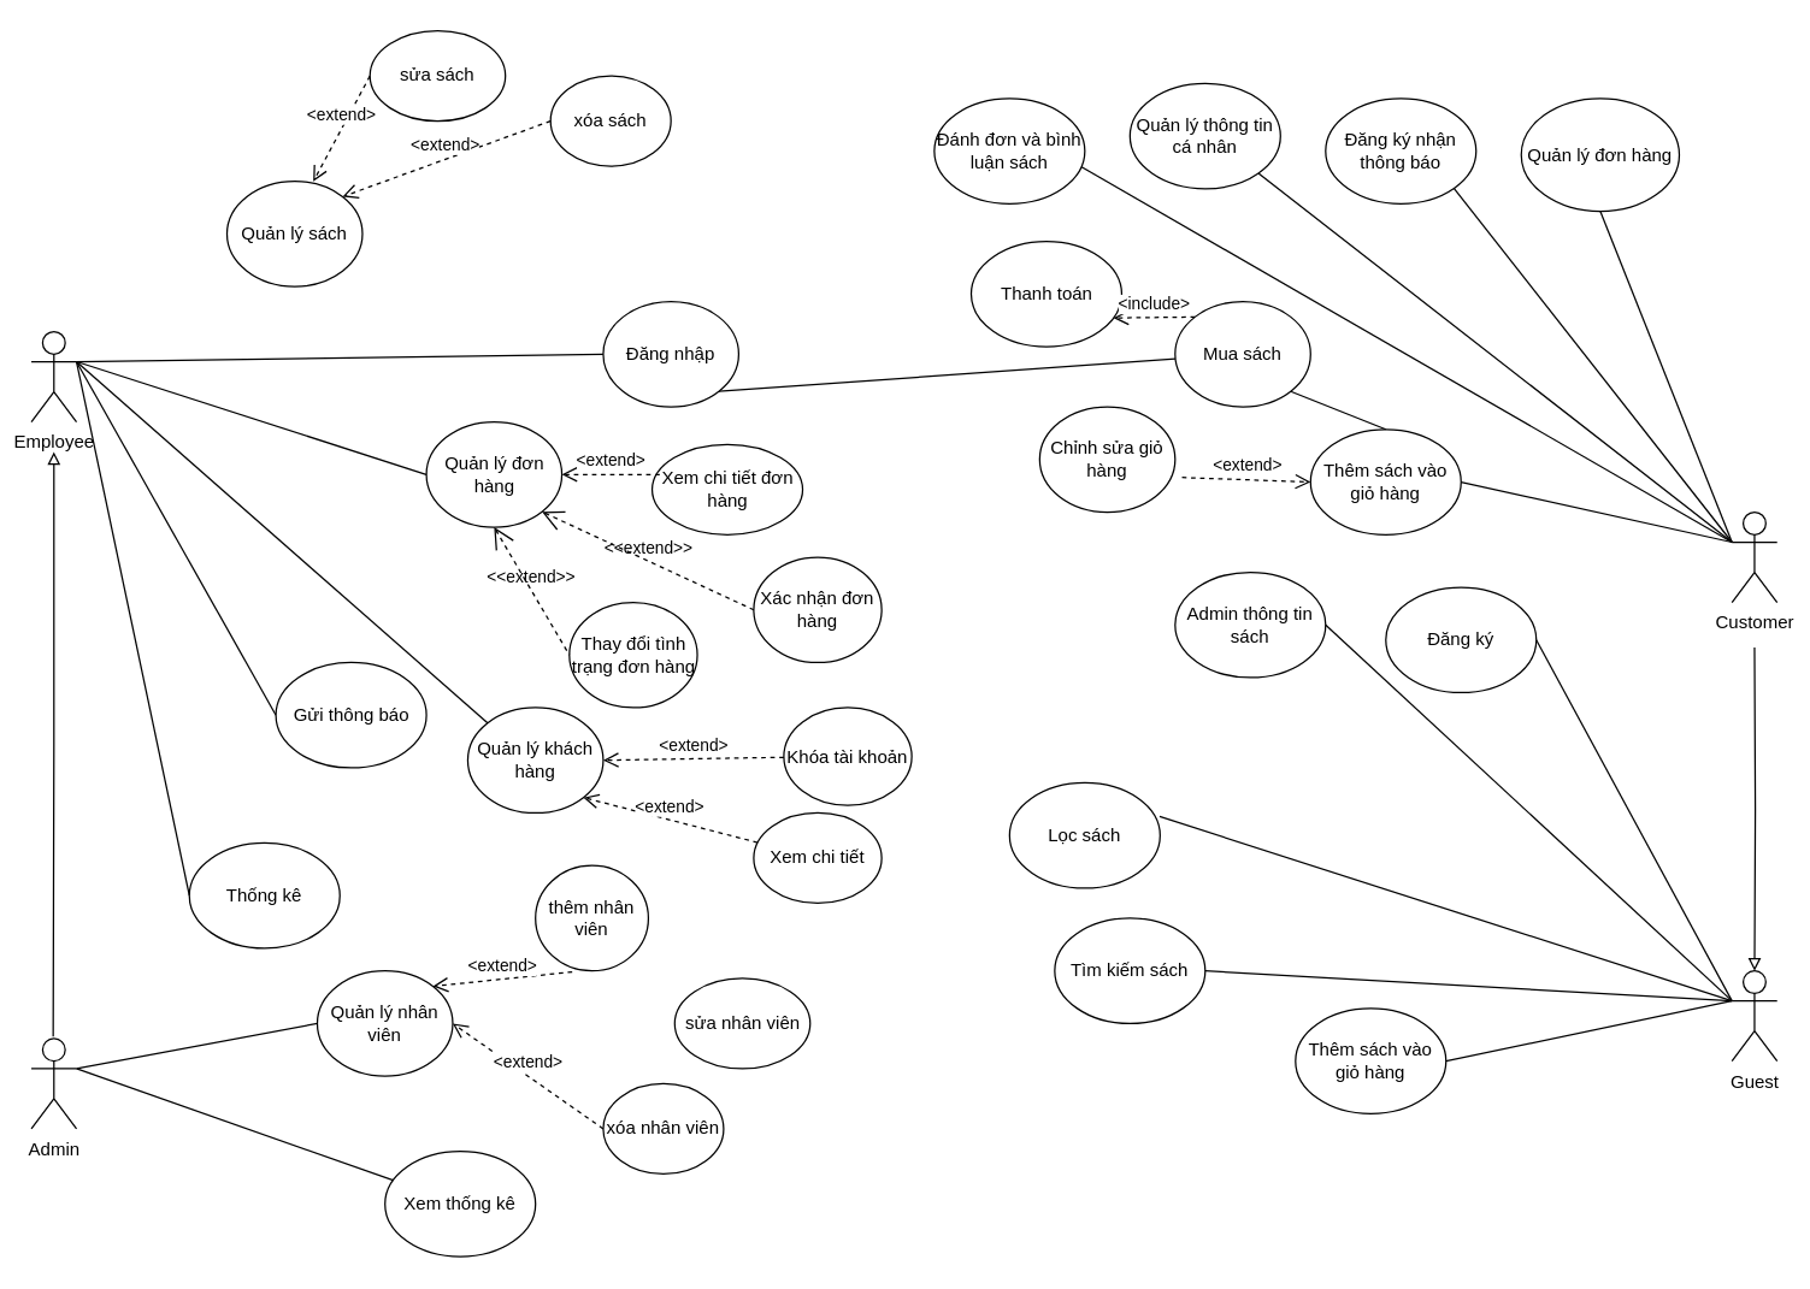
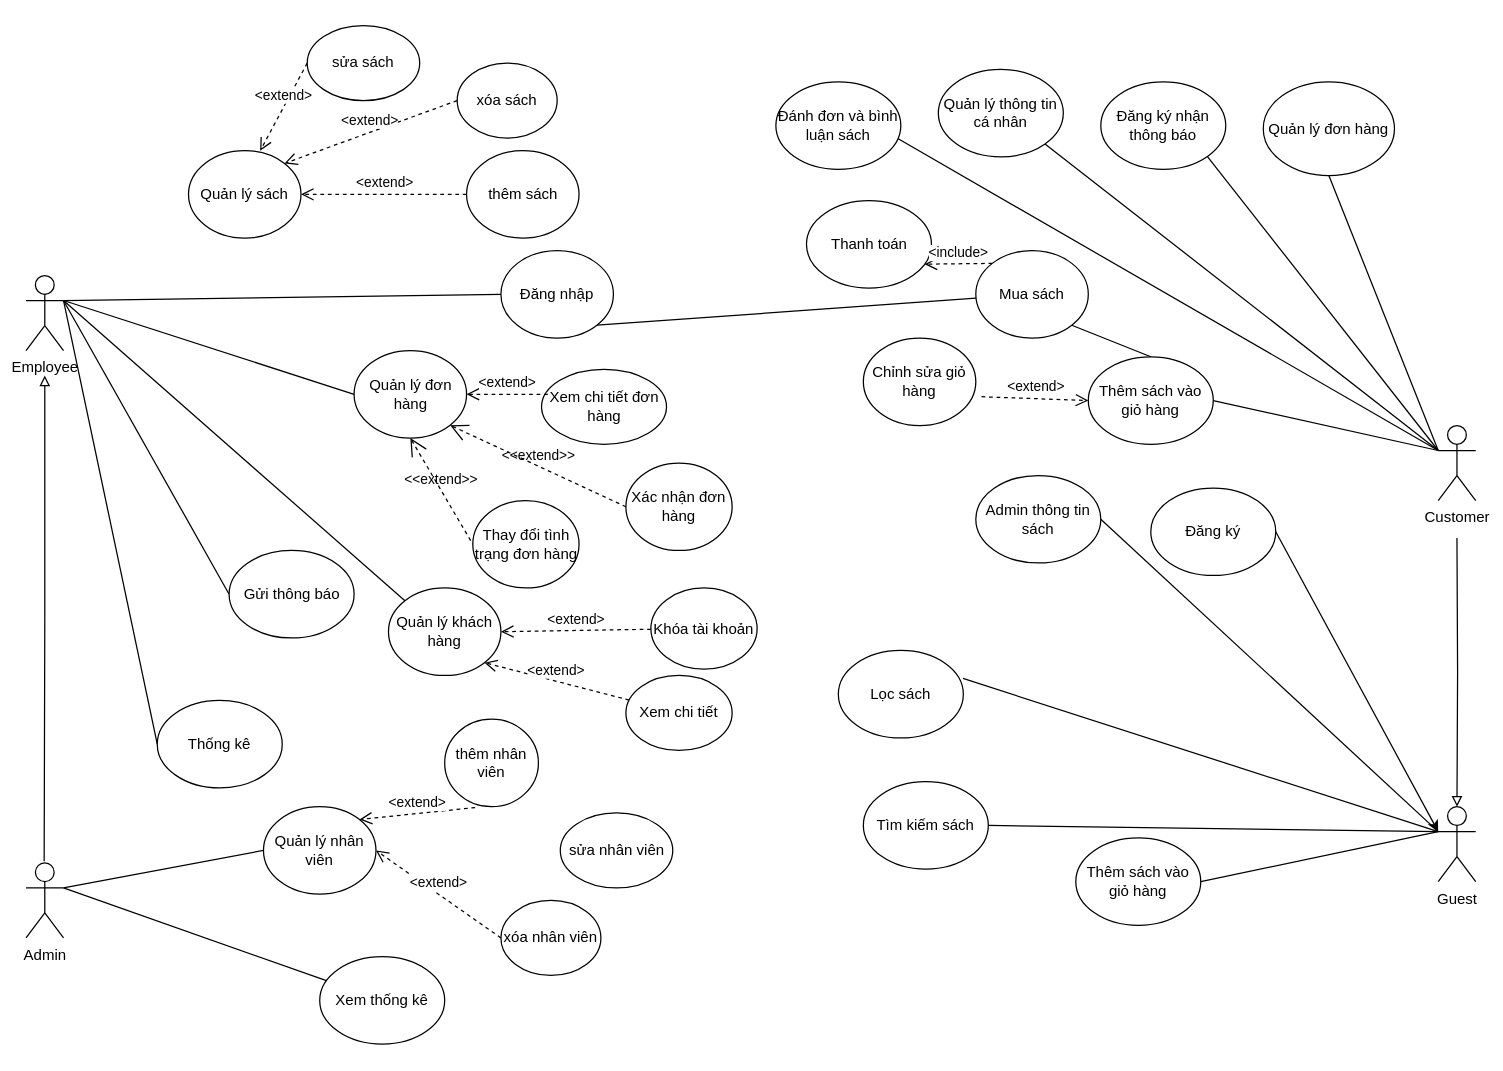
  <mxCell id="0" />
  <mxCell id="1" parent="0" />
  <mxCell id="2" value="Admin" style="shape=umlActor;verticalLabelPosition=bottom;verticalAlign=top;html=1;outlineConnect=0;" parent="1" vertex="1"><mxGeometry x="20" y="690" width="30" height="60" as="geometry" /></mxCell>
  <mxCell id="3" value="Guest&lt;br&gt;" style="shape=umlActor;verticalLabelPosition=bottom;verticalAlign=top;html=1;outlineConnect=0;" parent="1" vertex="1"><mxGeometry x="1150" y="645" width="30" height="60" as="geometry" /></mxCell>
  <mxCell id="4" style="edgeStyle=orthogonalEdgeStyle;rounded=0;orthogonalLoop=1;jettySize=auto;html=1;entryX=0.5;entryY=0;entryDx=0;entryDy=0;entryPerimeter=0;endArrow=block;endFill=0;" parent="1" target="3" edge="1"><mxGeometry relative="1" as="geometry"><mxPoint x="1165" y="430" as="sourcePoint" /></mxGeometry></mxCell>
  <mxCell id="5" value="Customer&lt;br&gt;" style="shape=umlActor;verticalLabelPosition=bottom;verticalAlign=top;html=1;outlineConnect=0;" parent="1" vertex="1"><mxGeometry x="1150" y="340" width="30" height="60" as="geometry" /></mxCell>
  <mxCell id="6" style="edgeStyle=none;rounded=1;orthogonalLoop=1;jettySize=auto;html=1;exitX=0;exitY=0.5;exitDx=0;exitDy=0;entryX=1;entryY=0.333;entryDx=0;entryDy=0;entryPerimeter=0;endArrow=none;endFill=0;" parent="1" source="7" target="2" edge="1"><mxGeometry relative="1" as="geometry" /></mxCell>
  <mxCell id="7" value="Quản lý nhân viên" style="ellipse;whiteSpace=wrap;html=1;" parent="1" vertex="1"><mxGeometry x="210" y="645" width="90" height="70" as="geometry" /></mxCell>
  <mxCell id="8" value="thêm nhân viên" style="ellipse;whiteSpace=wrap;html=1;" parent="1" vertex="1"><mxGeometry x="355" y="575" width="75" height="70" as="geometry" /></mxCell>
  <mxCell id="9" value="sửa nhân viên" style="ellipse;whiteSpace=wrap;html=1;" parent="1" vertex="1"><mxGeometry x="447.5" y="650" width="90" height="60" as="geometry" /></mxCell>
  <mxCell id="10" value="xóa nhân viên" style="ellipse;whiteSpace=wrap;html=1;" parent="1" vertex="1"><mxGeometry x="400" y="720" width="80" height="60" as="geometry" /></mxCell>
  <mxCell id="11" value="&amp;lt;extend&amp;gt;&lt;br&gt;" style="html=1;verticalAlign=bottom;endArrow=open;dashed=1;endSize=8;exitX=0;exitY=0.5;exitDx=0;exitDy=0;entryX=1;entryY=0.5;entryDx=0;entryDy=0;" parent="1" source="10" target="7" edge="1"><mxGeometry relative="1" as="geometry"><mxPoint x="335" y="400" as="sourcePoint" /><mxPoint x="366.147" y="453.22" as="targetPoint" /><Array as="points" /></mxGeometry></mxCell>
  <mxCell id="12" value="&amp;lt;extend&amp;gt;" style="html=1;verticalAlign=bottom;endArrow=open;dashed=1;endSize=8;exitX=0.325;exitY=1.01;exitDx=0;exitDy=0;entryX=1;entryY=0;entryDx=0;entryDy=0;exitPerimeter=0;" parent="1" source="8" target="7" edge="1"><mxGeometry relative="1" as="geometry"><mxPoint x="334" y="400" as="sourcePoint" /><mxPoint x="365.147" y="453.22" as="targetPoint" /></mxGeometry></mxCell>
  <mxCell id="13" value="Quản lý sách" style="ellipse;whiteSpace=wrap;html=1;" parent="1" vertex="1"><mxGeometry x="150" y="120" width="90" height="70" as="geometry" /></mxCell>
+ <mxCell id="14" value="thêm sách" style="ellipse;whiteSpace=wrap;html=1;" parent="1" vertex="1"><mxGeometry x="372.5" y="120" width="90" height="70" as="geometry" /></mxCell>
+ <mxCell id="15" value="&amp;lt;extend&amp;gt;" style="html=1;verticalAlign=bottom;endArrow=open;dashed=1;endSize=8;exitX=0;exitY=0.5;exitDx=0;exitDy=0;" parent="1" source="14" target="13" edge="1"><mxGeometry relative="1" as="geometry"><mxPoint x="540" y="300" as="sourcePoint" /><mxPoint x="315.147" y="658.22" as="targetPoint" /></mxGeometry></mxCell>
  <mxCell id="16" value="&amp;lt;extend&amp;gt;&lt;br&gt;" style="html=1;verticalAlign=bottom;endArrow=open;dashed=1;endSize=8;exitX=0;exitY=0.5;exitDx=0;exitDy=0;entryX=0.637;entryY=0.003;entryDx=0;entryDy=0;entryPerimeter=0;" parent="1" source="17" target="13" edge="1"><mxGeometry relative="1" as="geometry"><mxPoint x="285" y="605" as="sourcePoint" /><mxPoint x="295" y="460" as="targetPoint" /><Array as="points" /></mxGeometry></mxCell>
  <mxCell id="17" value="sửa sách" style="ellipse;whiteSpace=wrap;html=1;" parent="1" vertex="1"><mxGeometry x="245" y="20" width="90" height="60" as="geometry" /></mxCell>
  <mxCell id="18" value="xóa sách" style="ellipse;whiteSpace=wrap;html=1;" parent="1" vertex="1"><mxGeometry x="365" y="50" width="80" height="60" as="geometry" /></mxCell>
  <mxCell id="19" value="&amp;lt;extend&amp;gt;&lt;br&gt;" style="html=1;verticalAlign=bottom;endArrow=open;dashed=1;endSize=8;exitX=0;exitY=0.5;exitDx=0;exitDy=0;entryX=1;entryY=0;entryDx=0;entryDy=0;" parent="1" source="18" target="13" edge="1"><mxGeometry relative="1" as="geometry"><mxPoint x="285" y="605" as="sourcePoint" /><mxPoint x="316.147" y="658.22" as="targetPoint" /><Array as="points" /></mxGeometry></mxCell>
  <mxCell id="20" value="Xem thống kê" style="ellipse;whiteSpace=wrap;html=1;" parent="1" vertex="1"><mxGeometry x="255" y="765" width="100" height="70" as="geometry" /></mxCell>
  <mxCell id="21" value="" style="endArrow=none;html=1;exitX=1;exitY=0.333;exitDx=0;exitDy=0;exitPerimeter=0;" parent="1" source="2" target="20" edge="1"><mxGeometry width="50" height="50" relative="1" as="geometry"><mxPoint x="80" y="430" as="sourcePoint" /><mxPoint x="570" y="390" as="targetPoint" /></mxGeometry></mxCell>
  <mxCell id="22" value="Đăng ký" style="ellipse;whiteSpace=wrap;html=1;" parent="1" vertex="1"><mxGeometry x="920" y="390" width="100" height="70" as="geometry" /></mxCell>
  <mxCell id="23" value="Quản lý đơn hàng" style="ellipse;whiteSpace=wrap;html=1;" parent="1" vertex="1"><mxGeometry x="282.5" y="280" width="90" height="70" as="geometry" /></mxCell>
  <mxCell id="24" value="Xem chi tiết đơn hàng" style="ellipse;whiteSpace=wrap;html=1;" parent="1" vertex="1"><mxGeometry x="432.5" y="295" width="100" height="60" as="geometry" /></mxCell>
  <mxCell id="25" value="Xác nhận đơn hàng" style="ellipse;whiteSpace=wrap;html=1;" parent="1" vertex="1"><mxGeometry x="500" y="370" width="85" height="70" as="geometry" /></mxCell>
  <mxCell id="26" value="&amp;lt;extend&amp;gt;&lt;br&gt;" style="html=1;verticalAlign=bottom;endArrow=open;dashed=1;endSize=8;exitX=0.05;exitY=0.333;exitDx=0;exitDy=0;exitPerimeter=0;" parent="1" source="24" target="23" edge="1"><mxGeometry relative="1" as="geometry"><mxPoint x="585" y="745" as="sourcePoint" /><mxPoint x="150" y="710" as="targetPoint" /><Array as="points" /></mxGeometry></mxCell>
  <mxCell id="27" value="Quản lý khách hàng" style="ellipse;whiteSpace=wrap;html=1;" parent="1" vertex="1"><mxGeometry x="310" y="470" width="90" height="70" as="geometry" /></mxCell>
  <mxCell id="28" value="&amp;lt;extend&amp;gt;&lt;br&gt;" style="html=1;verticalAlign=bottom;endArrow=open;dashed=1;endSize=8;entryX=1;entryY=0.5;entryDx=0;entryDy=0;" parent="1" source="29" target="27" edge="1"><mxGeometry relative="1" as="geometry"><mxPoint x="755" y="654" as="sourcePoint" /><mxPoint x="786.147" y="707.22" as="targetPoint" /><Array as="points" /></mxGeometry></mxCell>
  <mxCell id="29" value="Khóa tài khoản" style="ellipse;whiteSpace=wrap;html=1;" parent="1" vertex="1"><mxGeometry x="520" y="470" width="85" height="65" as="geometry" /></mxCell>
  <mxCell id="30" style="rounded=0;orthogonalLoop=1;jettySize=auto;html=1;exitX=1;exitY=1;exitDx=0;exitDy=0;endArrow=none;endFill=0;" parent="1" source="32" target="56" edge="1"><mxGeometry relative="1" as="geometry" /></mxCell>
  <mxCell id="31" style="edgeStyle=none;rounded=1;orthogonalLoop=1;jettySize=auto;html=1;exitX=0;exitY=0.5;exitDx=0;exitDy=0;entryX=1;entryY=0.333;entryDx=0;entryDy=0;entryPerimeter=0;endArrow=none;endFill=0;" parent="1" source="32" target="59" edge="1"><mxGeometry relative="1" as="geometry" /></mxCell>
  <mxCell id="32" value="Đăng nhập" style="ellipse;whiteSpace=wrap;html=1;" parent="1" vertex="1"><mxGeometry x="400" y="200" width="90" height="70" as="geometry" /></mxCell>
- <mxCell id="33" value="" style="endArrow=none;html=1;entryX=0;entryY=0.333;entryDx=0;entryDy=0;entryPerimeter=0;exitX=1;exitY=0.5;exitDx=0;exitDy=0;" parent="1" source="22" target="3" edge="1"><mxGeometry width="50" height="50" relative="1" as="geometry"><mxPoint x="833.51" y="527.26" as="sourcePoint" /><mxPoint x="966.48" y="560" as="targetPoint" /></mxGeometry></mxCell>
- <mxCell id="34" value="Tìm kiếm sách" style="ellipse;whiteSpace=wrap;html=1;" parent="1" vertex="1"><mxGeometry x="700" y="610" width="100" height="70" as="geometry" /></mxCell>
+ <mxCell id="33" value="" style="endArrow=classic;html=1;entryX=0;entryY=0.333;entryDx=0;entryDy=0;entryPerimeter=0;exitX=1;exitY=0.5;exitDx=0;exitDy=0;" parent="1" source="22" target="3" edge="1"><mxGeometry width="50" height="50" relative="1" as="geometry"><mxPoint x="833.51" y="527.26" as="sourcePoint" /><mxPoint x="966.48" y="560" as="targetPoint" /></mxGeometry></mxCell>
+ <mxCell id="34" value="Tìm kiếm sách" style="ellipse;whiteSpace=wrap;html=1;" parent="1" vertex="1"><mxGeometry x="690" y="625" width="100" height="70" as="geometry" /></mxCell>
  <mxCell id="35" value="" style="endArrow=none;html=1;exitX=1;exitY=0.5;exitDx=0;exitDy=0;entryX=0;entryY=0.333;entryDx=0;entryDy=0;entryPerimeter=0;" parent="1" source="34" target="3" edge="1"><mxGeometry width="50" height="50" relative="1" as="geometry"><mxPoint x="843.51" y="637.26" as="sourcePoint" /><mxPoint x="1050" y="580" as="targetPoint" /></mxGeometry></mxCell>
  <mxCell id="36" value="Admin thông tin sách" style="ellipse;whiteSpace=wrap;html=1;" parent="1" vertex="1"><mxGeometry x="780" y="380" width="100" height="70" as="geometry" /></mxCell>
  <mxCell id="37" value="" style="endArrow=none;html=1;exitX=1;exitY=0.5;exitDx=0;exitDy=0;entryX=0;entryY=0.333;entryDx=0;entryDy=0;entryPerimeter=0;" parent="1" source="36" target="3" edge="1"><mxGeometry width="50" height="50" relative="1" as="geometry"><mxPoint x="913.51" y="727.26" as="sourcePoint" /><mxPoint x="1130" y="660" as="targetPoint" /></mxGeometry></mxCell>
  <mxCell id="38" value="Đăng ký nhận thông báo" style="ellipse;whiteSpace=wrap;html=1;" parent="1" vertex="1"><mxGeometry x="880" y="65" width="100" height="70" as="geometry" /></mxCell>
  <mxCell id="39" value="" style="endArrow=none;html=1;exitX=1;exitY=1;exitDx=0;exitDy=0;entryX=0;entryY=0.333;entryDx=0;entryDy=0;entryPerimeter=0;" parent="1" source="38" target="5" edge="1"><mxGeometry width="50" height="50" relative="1" as="geometry"><mxPoint x="843.51" y="212.26" as="sourcePoint" /><mxPoint x="1060" y="350" as="targetPoint" /></mxGeometry></mxCell>
  <mxCell id="40" value="" style="endArrow=none;html=1;exitX=0.5;exitY=1;exitDx=0;exitDy=0;entryX=0;entryY=0.333;entryDx=0;entryDy=0;entryPerimeter=0;" parent="1" source="41" target="5" edge="1"><mxGeometry width="50" height="50" relative="1" as="geometry"><mxPoint x="968.51" y="182.26" as="sourcePoint" /><mxPoint x="1060" y="350" as="targetPoint" /></mxGeometry></mxCell>
  <mxCell id="41" value="Quản lý đơn hàng" style="ellipse;whiteSpace=wrap;html=1;" parent="1" vertex="1"><mxGeometry x="1010" y="65" width="105" height="75" as="geometry" /></mxCell>
  <mxCell id="42" value="" style="endArrow=none;html=1;exitX=1;exitY=1;exitDx=0;exitDy=0;entryX=0;entryY=0.333;entryDx=0;entryDy=0;entryPerimeter=0;" parent="1" source="43" target="5" edge="1"><mxGeometry width="50" height="50" relative="1" as="geometry"><mxPoint x="833.51" y="299.76" as="sourcePoint" /><mxPoint x="1060" y="350" as="targetPoint" /></mxGeometry></mxCell>
  <mxCell id="43" value="Quản lý thông tin cá nhân" style="ellipse;whiteSpace=wrap;html=1;" parent="1" vertex="1"><mxGeometry x="750" y="55" width="100" height="70" as="geometry" /></mxCell>
  <mxCell id="44" value="Đánh đơn và bình luận sách" style="ellipse;whiteSpace=wrap;html=1;" parent="1" vertex="1"><mxGeometry x="620" y="65" width="100" height="70" as="geometry" /></mxCell>
  <mxCell id="45" value="" style="endArrow=none;html=1;exitX=0.979;exitY=0.651;exitDx=0;exitDy=0;exitPerimeter=0;entryX=0;entryY=0.333;entryDx=0;entryDy=0;entryPerimeter=0;" parent="1" source="44" target="5" edge="1"><mxGeometry width="50" height="50" relative="1" as="geometry"><mxPoint x="890" y="350" as="sourcePoint" /><mxPoint x="1060" y="350" as="targetPoint" /></mxGeometry></mxCell>
  <mxCell id="46" value="Thêm sách vào giỏ hàng" style="ellipse;whiteSpace=wrap;html=1;" parent="1" vertex="1"><mxGeometry x="870" y="285" width="100" height="70" as="geometry" /></mxCell>
  <mxCell id="47" value="" style="endArrow=none;html=1;exitX=1;exitY=0.5;exitDx=0;exitDy=0;entryX=0;entryY=0.333;entryDx=0;entryDy=0;entryPerimeter=0;" parent="1" source="46" target="5" edge="1"><mxGeometry width="50" height="50" relative="1" as="geometry"><mxPoint x="890" y="350" as="sourcePoint" /><mxPoint x="1060" y="350" as="targetPoint" /></mxGeometry></mxCell>
  <mxCell id="48" value="Thanh toán" style="ellipse;whiteSpace=wrap;html=1;" parent="1" vertex="1"><mxGeometry x="644.5" y="160" width="100" height="70" as="geometry" /></mxCell>
  <mxCell id="49" value="&amp;lt;include&amp;gt;" style="html=1;verticalAlign=bottom;endArrow=open;dashed=1;endSize=8;exitX=0;exitY=0;exitDx=0;exitDy=0;entryX=0.945;entryY=0.727;entryDx=0;entryDy=0;entryPerimeter=0;" parent="1" source="56" target="48" edge="1"><mxGeometry relative="1" as="geometry"><mxPoint x="1025" y="370" as="sourcePoint" /><mxPoint x="690" y="210" as="targetPoint" /><Array as="points" /></mxGeometry></mxCell>
  <mxCell id="50" value="Thêm sách vào giỏ hàng" style="ellipse;whiteSpace=wrap;html=1;" parent="1" vertex="1"><mxGeometry x="860" y="670" width="100" height="70" as="geometry" /></mxCell>
  <mxCell id="51" value="" style="endArrow=none;html=1;entryX=0;entryY=0.333;entryDx=0;entryDy=0;entryPerimeter=0;exitX=1;exitY=0.5;exitDx=0;exitDy=0;" parent="1" source="50" target="3" edge="1"><mxGeometry width="50" height="50" relative="1" as="geometry"><mxPoint x="833.51" y="527.26" as="sourcePoint" /><mxPoint x="966.48" y="560" as="targetPoint" /></mxGeometry></mxCell>
  <mxCell id="52" value="Lọc sách" style="ellipse;whiteSpace=wrap;html=1;" parent="1" vertex="1"><mxGeometry x="670" y="520" width="100" height="70" as="geometry" /></mxCell>
  <mxCell id="53" value="" style="endArrow=none;html=1;entryX=0;entryY=0.333;entryDx=0;entryDy=0;entryPerimeter=0;exitX=0.997;exitY=0.32;exitDx=0;exitDy=0;exitPerimeter=0;" parent="1" source="52" target="3" edge="1"><mxGeometry width="50" height="50" relative="1" as="geometry"><mxPoint x="833.51" y="527.26" as="sourcePoint" /><mxPoint x="966.48" y="560" as="targetPoint" /></mxGeometry></mxCell>
  <mxCell id="54" value="Chỉnh sửa giỏ hàng" style="ellipse;whiteSpace=wrap;html=1;" parent="1" vertex="1"><mxGeometry x="690" y="270" width="90" height="70" as="geometry" /></mxCell>
  <mxCell id="55" value="&amp;lt;extend&amp;gt;" style="html=1;verticalAlign=bottom;endArrow=open;dashed=1;endSize=8;exitX=1.051;exitY=0.671;exitDx=0;exitDy=0;entryX=0;entryY=0.5;entryDx=0;entryDy=0;exitPerimeter=0;" parent="1" source="54" target="46" edge="1"><mxGeometry relative="1" as="geometry"><mxPoint x="614" y="510" as="sourcePoint" /><mxPoint x="540" y="340" as="targetPoint" /></mxGeometry></mxCell>
  <mxCell id="56" value="Mua sách" style="ellipse;whiteSpace=wrap;html=1;" parent="1" vertex="1"><mxGeometry x="780" y="200" width="90" height="70" as="geometry" /></mxCell>
  <mxCell id="57" value="" style="endArrow=none;html=1;exitX=1;exitY=1;exitDx=0;exitDy=0;entryX=0.5;entryY=0;entryDx=0;entryDy=0;" parent="1" source="56" target="46" edge="1"><mxGeometry width="50" height="50" relative="1" as="geometry"><mxPoint x="890" y="350" as="sourcePoint" /><mxPoint x="1060" y="350" as="targetPoint" /></mxGeometry></mxCell>
  <mxCell id="58" style="edgeStyle=none;rounded=1;orthogonalLoop=1;jettySize=auto;html=1;exitX=1;exitY=0.333;exitDx=0;exitDy=0;exitPerimeter=0;entryX=0;entryY=0.5;entryDx=0;entryDy=0;endArrow=none;endFill=0;" parent="1" source="59" target="63" edge="1"><mxGeometry relative="1" as="geometry" /></mxCell>
  <mxCell id="59" value="Employee" style="shape=umlActor;verticalLabelPosition=bottom;verticalAlign=top;html=1;outlineConnect=0;" parent="1" vertex="1"><mxGeometry x="20" y="220" width="30" height="60" as="geometry" /></mxCell>
  <mxCell id="60" value="" style="endArrow=none;html=1;entryX=0;entryY=0.5;entryDx=0;entryDy=0;exitX=1;exitY=0.333;exitDx=0;exitDy=0;exitPerimeter=0;" parent="1" source="59" target="23" edge="1"><mxGeometry width="50" height="50" relative="1" as="geometry"><mxPoint x="410" y="970" as="sourcePoint" /><mxPoint x="460" y="920" as="targetPoint" /></mxGeometry></mxCell>
  <mxCell id="61" value="" style="endArrow=none;html=1;entryX=0;entryY=0;entryDx=0;entryDy=0;exitX=1;exitY=0.333;exitDx=0;exitDy=0;exitPerimeter=0;" parent="1" source="59" target="27" edge="1"><mxGeometry width="50" height="50" relative="1" as="geometry"><mxPoint x="410" y="970" as="sourcePoint" /><mxPoint x="460" y="920" as="targetPoint" /></mxGeometry></mxCell>
  <mxCell id="62" value="&amp;lt;&amp;lt;extend&amp;gt;&amp;gt;" style="edgeStyle=none;html=1;startArrow=open;endArrow=none;startSize=12;verticalAlign=bottom;dashed=1;labelBackgroundColor=none;entryX=0;entryY=0.5;entryDx=0;entryDy=0;exitX=1;exitY=1;exitDx=0;exitDy=0;" parent="1" source="23" target="25" edge="1"><mxGeometry width="160" relative="1" as="geometry"><mxPoint x="310" y="520" as="sourcePoint" /><mxPoint x="470" y="520" as="targetPoint" /></mxGeometry></mxCell>
  <mxCell id="63" value="Thống kê" style="ellipse;whiteSpace=wrap;html=1;" parent="1" vertex="1"><mxGeometry x="125" y="560" width="100" height="70" as="geometry" /></mxCell>
  <mxCell id="64" value="Thay đổi tình trạng đơn hàng" style="ellipse;whiteSpace=wrap;html=1;" parent="1" vertex="1"><mxGeometry x="377.5" y="400" width="85" height="70" as="geometry" /></mxCell>
  <mxCell id="65" value="&amp;lt;&amp;lt;extend&amp;gt;&amp;gt;" style="edgeStyle=none;html=1;startArrow=open;endArrow=none;startSize=12;verticalAlign=bottom;dashed=1;labelBackgroundColor=none;entryX=0;entryY=0.5;entryDx=0;entryDy=0;exitX=0.5;exitY=1;exitDx=0;exitDy=0;" parent="1" source="23" target="64" edge="1"><mxGeometry width="160" relative="1" as="geometry"><mxPoint x="350" y="489.999" as="sourcePoint" /><mxPoint x="413.18" y="570.25" as="targetPoint" /></mxGeometry></mxCell>
  <mxCell id="66" style="edgeStyle=none;rounded=1;orthogonalLoop=1;jettySize=auto;html=1;exitX=1;exitY=0.333;exitDx=0;exitDy=0;exitPerimeter=0;entryX=0;entryY=0.5;entryDx=0;entryDy=0;endArrow=none;endFill=0;" parent="1" source="59" target="67" edge="1"><mxGeometry relative="1" as="geometry"><mxPoint x="30" y="320" as="sourcePoint" /></mxGeometry></mxCell>
  <mxCell id="67" value="Gửi thông báo" style="ellipse;whiteSpace=wrap;html=1;" parent="1" vertex="1"><mxGeometry x="182.5" y="440" width="100" height="70" as="geometry" /></mxCell>
  <mxCell id="68" style="edgeStyle=orthogonalEdgeStyle;rounded=0;orthogonalLoop=1;jettySize=auto;html=1;entryX=0.5;entryY=0;entryDx=0;entryDy=0;entryPerimeter=0;endArrow=none;endFill=0;startArrow=block;startFill=0;" parent="1" edge="1"><mxGeometry relative="1" as="geometry"><mxPoint x="35" y="300" as="sourcePoint" /><mxPoint x="34.5" y="688.75" as="targetPoint" /><Array as="points"><mxPoint x="35" y="494" /></Array></mxGeometry></mxCell>
  <mxCell id="69" value="&amp;lt;extend&amp;gt;&lt;br&gt;" style="html=1;verticalAlign=bottom;endArrow=open;dashed=1;endSize=8;entryX=1;entryY=1;entryDx=0;entryDy=0;" parent="1" source="70" target="27" edge="1"><mxGeometry relative="1" as="geometry"><mxPoint x="745" y="699" as="sourcePoint" /><mxPoint x="472.5" y="600" as="targetPoint" /><Array as="points" /></mxGeometry></mxCell>
  <mxCell id="70" value="Xem chi tiết" style="ellipse;whiteSpace=wrap;html=1;" parent="1" vertex="1"><mxGeometry x="500" y="540" width="85" height="60" as="geometry" /></mxCell>
